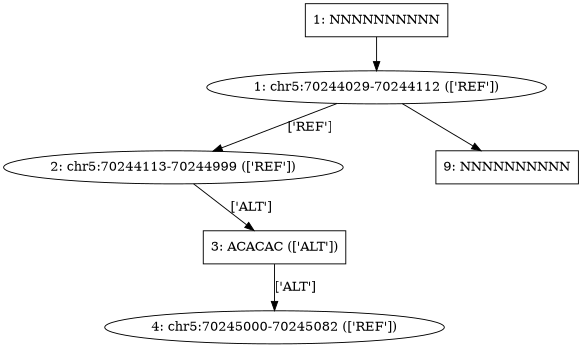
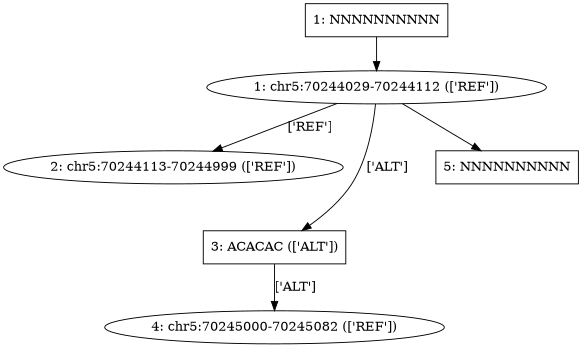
  digraph {
    node [shape=box]
    n1 [label="1: NNNNNNNNNN"]
    n2 [label="1: chr5:70244029-70244112 (['REF'])" shape=ellipse]
    n3 [label="2: chr5:70244113-70244999 (['REF'])" shape=ellipse]
    n4 [label="3: ACACAC (['ALT'])"]
-   n5 [label="9: NNNNNNNNNN"]
+   n5 [label="5: NNNNNNNNNN"]
    n6 [label="4: chr5:70245000-70245082 (['REF'])" shape=ellipse]
    n1 -> n2
    n2 -> n3 [label="['REF']"]
-   n3 -> n4 [label="['ALT']"]
+   n2 -> n4 [label="['ALT']"]
    n2 -> n5
    n4 -> n6 [label="['ALT']"]
  }
